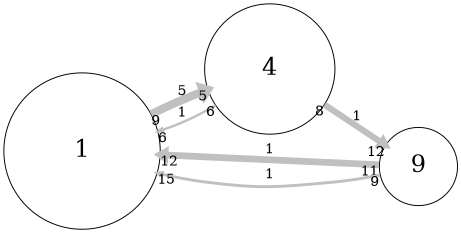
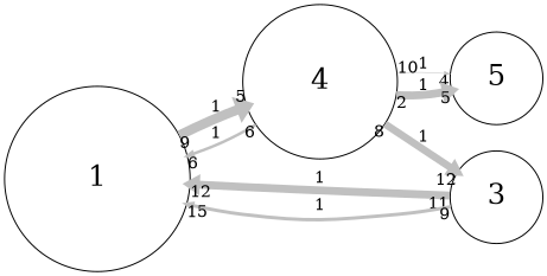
  digraph {
    rankdir=LR
    scale=1
    splines=spline
    node [fontsize=25 shape=circle]
    edge [arrowsize=0.5 capacity=1 color=grey from_pd=8 headlabel=5 penwidth=7.0 pt=7 splines=true taillabel=9 to_pd=4]
    n1 [height=2.25 label=1 width=2.25]
    n2 [height=1.875 label=4 width=1.875]
-   n3 [height=1.125 label=9 width=1.125]
-   n1 -> n2 [label=5 penwidth=8.5 pt=4]
+   n3 [height=1.125 label=3 width=1.125]
+   n4 [height=1.125 label=5 width=1.125]
+   n1 -> n2 [label=1 penwidth=8.5 pt=4]
    n2 -> n1 [from_pd=5 headlabel=6 label=1 penwidth=2.5 pt=16 taillabel=6 to_pd=5]
    n2 -> n3 [from_pd=7 headlabel=12 label=1 penwidth=6.5 pt=8 taillabel=8 to_pd=11]
+   n2 -> n4 [from_pd=9 headlabel=4 label=1 penwidth=0.5 pt=20 taillabel=10 to_pd=3]
+   n2 -> n4 [from_pd=1 label=1 taillabel=2]
    n3 -> n1 [from_pd=10 headlabel=12 label=1 taillabel=11 to_pd=11]
    n3 -> n1 [headlabel=15 label=1 penwidth=3.0 pt=15 to_pd=14]
  }
